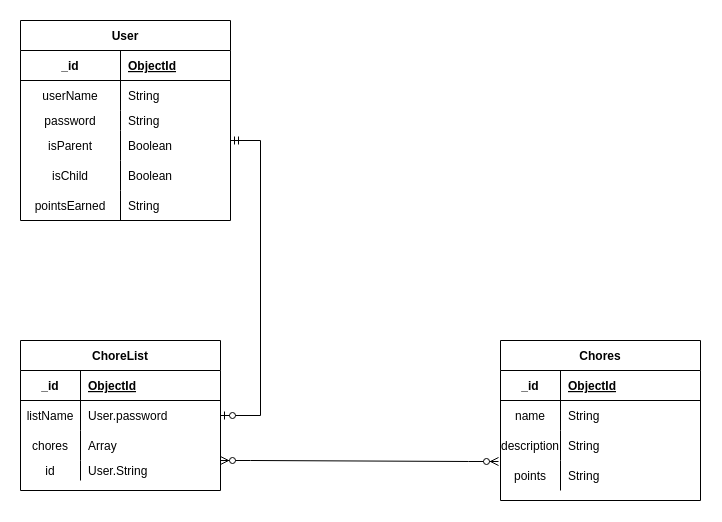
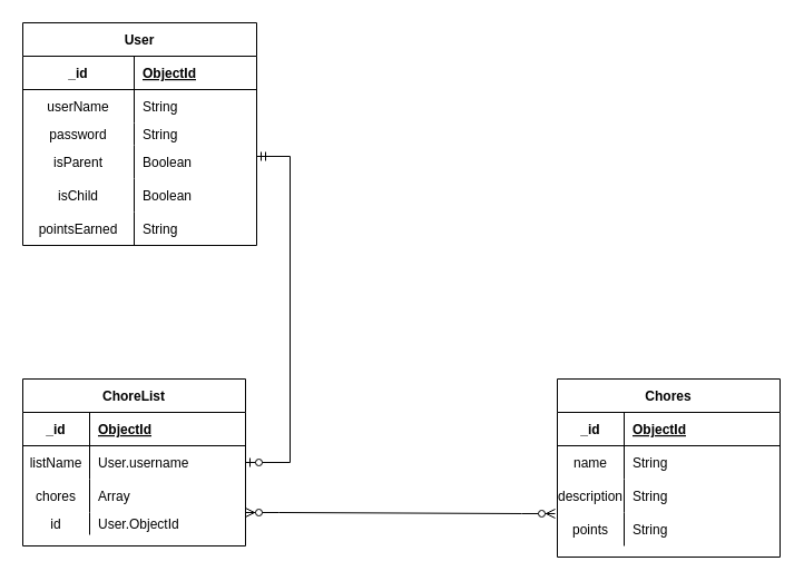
  <mxCell id="0" />
  <mxCell id="1" parent="0" />
  <mxCell id="2" value="User" style="shape=table;startSize=30;container=1;collapsible=1;childLayout=tableLayout;fixedRows=1;rowLines=0;fontStyle=1;align=center;resizeLast=1;" vertex="1" parent="1"><mxGeometry x="20" y="20" width="210" height="200" as="geometry"><mxRectangle x="80" y="-720" width="60" height="30" as="alternateBounds" /></mxGeometry></mxCell>
  <mxCell id="3" value="" style="shape=tableRow;horizontal=0;startSize=0;swimlaneHead=0;swimlaneBody=0;fillColor=none;collapsible=0;dropTarget=0;points=[[0,0.5],[1,0.5]];portConstraint=eastwest;top=0;left=0;right=0;bottom=1;" vertex="1" parent="2"><mxGeometry y="30" width="210" height="30" as="geometry" /></mxCell>
  <mxCell id="4" value="_id" style="shape=partialRectangle;connectable=0;fillColor=none;top=0;left=0;bottom=0;right=0;fontStyle=1;overflow=hidden;" vertex="1" parent="3"><mxGeometry width="100" height="30" as="geometry"><mxRectangle width="100" height="30" as="alternateBounds" /></mxGeometry></mxCell>
  <mxCell id="5" value="ObjectId" style="shape=partialRectangle;connectable=0;fillColor=none;top=0;left=0;bottom=0;right=0;align=left;spacingLeft=6;fontStyle=5;overflow=hidden;" vertex="1" parent="3"><mxGeometry x="100" width="110" height="30" as="geometry"><mxRectangle width="110" height="30" as="alternateBounds" /></mxGeometry></mxCell>
  <mxCell id="6" value="" style="shape=tableRow;horizontal=0;startSize=0;swimlaneHead=0;swimlaneBody=0;fillColor=none;collapsible=0;dropTarget=0;points=[[0,0.5],[1,0.5]];portConstraint=eastwest;top=0;left=0;right=0;bottom=0;" vertex="1" parent="2"><mxGeometry y="60" width="210" height="30" as="geometry" /></mxCell>
  <mxCell id="7" value="userName" style="shape=partialRectangle;connectable=0;fillColor=none;top=0;left=0;bottom=0;right=0;editable=1;overflow=hidden;" vertex="1" parent="6"><mxGeometry width="100" height="30" as="geometry"><mxRectangle width="100" height="30" as="alternateBounds" /></mxGeometry></mxCell>
  <mxCell id="8" value="String" style="shape=partialRectangle;connectable=0;fillColor=none;top=0;left=0;bottom=0;right=0;align=left;spacingLeft=6;overflow=hidden;" vertex="1" parent="6"><mxGeometry x="100" width="110" height="30" as="geometry"><mxRectangle width="110" height="30" as="alternateBounds" /></mxGeometry></mxCell>
  <mxCell id="9" value="" style="shape=tableRow;horizontal=0;startSize=0;swimlaneHead=0;swimlaneBody=0;fillColor=none;collapsible=0;dropTarget=0;points=[[0,0.5],[1,0.5]];portConstraint=eastwest;top=0;left=0;right=0;bottom=0;" vertex="1" parent="2"><mxGeometry y="90" width="210" height="20" as="geometry" /></mxCell>
  <mxCell id="10" value="password" style="shape=partialRectangle;connectable=0;fillColor=none;top=0;left=0;bottom=0;right=0;editable=1;overflow=hidden;" vertex="1" parent="9"><mxGeometry width="100" height="20" as="geometry"><mxRectangle width="100" height="20" as="alternateBounds" /></mxGeometry></mxCell>
  <mxCell id="11" value="String" style="shape=partialRectangle;connectable=0;fillColor=none;top=0;left=0;bottom=0;right=0;align=left;spacingLeft=6;overflow=hidden;" vertex="1" parent="9"><mxGeometry x="100" width="110" height="20" as="geometry"><mxRectangle width="110" height="20" as="alternateBounds" /></mxGeometry></mxCell>
  <mxCell id="12" style="shape=tableRow;horizontal=0;startSize=0;swimlaneHead=0;swimlaneBody=0;fillColor=none;collapsible=0;dropTarget=0;points=[[0,0.5],[1,0.5]];portConstraint=eastwest;top=0;left=0;right=0;bottom=0;" vertex="1" parent="2"><mxGeometry y="110" width="210" height="30" as="geometry" /></mxCell>
  <mxCell id="13" value="isParent" style="shape=partialRectangle;connectable=0;fillColor=none;top=0;left=0;bottom=0;right=0;editable=1;overflow=hidden;" vertex="1" parent="12"><mxGeometry width="100" height="30" as="geometry"><mxRectangle width="100" height="30" as="alternateBounds" /></mxGeometry></mxCell>
  <mxCell id="14" value="Boolean" style="shape=partialRectangle;connectable=0;fillColor=none;top=0;left=0;bottom=0;right=0;align=left;spacingLeft=6;overflow=hidden;" vertex="1" parent="12"><mxGeometry x="100" width="110" height="30" as="geometry"><mxRectangle width="110" height="30" as="alternateBounds" /></mxGeometry></mxCell>
  <mxCell id="15" style="shape=tableRow;horizontal=0;startSize=0;swimlaneHead=0;swimlaneBody=0;fillColor=none;collapsible=0;dropTarget=0;points=[[0,0.5],[1,0.5]];portConstraint=eastwest;top=0;left=0;right=0;bottom=0;" vertex="1" parent="2"><mxGeometry y="140" width="210" height="30" as="geometry" /></mxCell>
  <mxCell id="16" value="isChild" style="shape=partialRectangle;connectable=0;fillColor=none;top=0;left=0;bottom=0;right=0;editable=1;overflow=hidden;" vertex="1" parent="15"><mxGeometry width="100" height="30" as="geometry"><mxRectangle width="100" height="30" as="alternateBounds" /></mxGeometry></mxCell>
  <mxCell id="17" value="Boolean" style="shape=partialRectangle;connectable=0;fillColor=none;top=0;left=0;bottom=0;right=0;align=left;spacingLeft=6;overflow=hidden;" vertex="1" parent="15"><mxGeometry x="100" width="110" height="30" as="geometry"><mxRectangle width="110" height="30" as="alternateBounds" /></mxGeometry></mxCell>
  <mxCell id="18" style="shape=tableRow;horizontal=0;startSize=0;swimlaneHead=0;swimlaneBody=0;fillColor=none;collapsible=0;dropTarget=0;points=[[0,0.5],[1,0.5]];portConstraint=eastwest;top=0;left=0;right=0;bottom=0;" vertex="1" parent="2"><mxGeometry y="170" width="210" height="30" as="geometry" /></mxCell>
  <mxCell id="19" value="pointsEarned" style="shape=partialRectangle;connectable=0;fillColor=none;top=0;left=0;bottom=0;right=0;editable=1;overflow=hidden;" vertex="1" parent="18"><mxGeometry width="100" height="30" as="geometry"><mxRectangle width="100" height="30" as="alternateBounds" /></mxGeometry></mxCell>
  <mxCell id="20" value="String" style="shape=partialRectangle;connectable=0;fillColor=none;top=0;left=0;bottom=0;right=0;align=left;spacingLeft=6;overflow=hidden;" vertex="1" parent="18"><mxGeometry x="100" width="110" height="30" as="geometry"><mxRectangle width="110" height="30" as="alternateBounds" /></mxGeometry></mxCell>
  <mxCell id="21" value="Chores" style="shape=table;startSize=30;container=1;collapsible=1;childLayout=tableLayout;fixedRows=1;rowLines=0;fontStyle=1;align=center;resizeLast=1;" vertex="1" parent="1"><mxGeometry x="500" y="340" width="200" height="160" as="geometry" /></mxCell>
  <mxCell id="22" value="" style="shape=tableRow;horizontal=0;startSize=0;swimlaneHead=0;swimlaneBody=0;fillColor=none;collapsible=0;dropTarget=0;points=[[0,0.5],[1,0.5]];portConstraint=eastwest;top=0;left=0;right=0;bottom=1;" vertex="1" parent="21"><mxGeometry y="30" width="200" height="30" as="geometry" /></mxCell>
  <mxCell id="23" value="_id" style="shape=partialRectangle;connectable=0;fillColor=none;top=0;left=0;bottom=0;right=0;fontStyle=1;overflow=hidden;" vertex="1" parent="22"><mxGeometry width="60" height="30" as="geometry"><mxRectangle width="60" height="30" as="alternateBounds" /></mxGeometry></mxCell>
  <mxCell id="24" value="ObjectId" style="shape=partialRectangle;connectable=0;fillColor=none;top=0;left=0;bottom=0;right=0;align=left;spacingLeft=6;fontStyle=5;overflow=hidden;" vertex="1" parent="22"><mxGeometry x="60" width="140" height="30" as="geometry"><mxRectangle width="140" height="30" as="alternateBounds" /></mxGeometry></mxCell>
  <mxCell id="25" value="" style="shape=tableRow;horizontal=0;startSize=0;swimlaneHead=0;swimlaneBody=0;fillColor=none;collapsible=0;dropTarget=0;points=[[0,0.5],[1,0.5]];portConstraint=eastwest;top=0;left=0;right=0;bottom=0;" vertex="1" parent="21"><mxGeometry y="60" width="200" height="30" as="geometry" /></mxCell>
  <mxCell id="26" value="name" style="shape=partialRectangle;connectable=0;fillColor=none;top=0;left=0;bottom=0;right=0;editable=1;overflow=hidden;" vertex="1" parent="25"><mxGeometry width="60" height="30" as="geometry"><mxRectangle width="60" height="30" as="alternateBounds" /></mxGeometry></mxCell>
  <mxCell id="27" value="String" style="shape=partialRectangle;connectable=0;fillColor=none;top=0;left=0;bottom=0;right=0;align=left;spacingLeft=6;overflow=hidden;" vertex="1" parent="25"><mxGeometry x="60" width="140" height="30" as="geometry"><mxRectangle width="140" height="30" as="alternateBounds" /></mxGeometry></mxCell>
  <mxCell id="28" value="" style="shape=tableRow;horizontal=0;startSize=0;swimlaneHead=0;swimlaneBody=0;fillColor=none;collapsible=0;dropTarget=0;points=[[0,0.5],[1,0.5]];portConstraint=eastwest;top=0;left=0;right=0;bottom=0;" vertex="1" parent="21"><mxGeometry y="90" width="200" height="30" as="geometry" /></mxCell>
  <mxCell id="29" value="description" style="shape=partialRectangle;connectable=0;fillColor=none;top=0;left=0;bottom=0;right=0;editable=1;overflow=hidden;" vertex="1" parent="28"><mxGeometry width="60" height="30" as="geometry"><mxRectangle width="60" height="30" as="alternateBounds" /></mxGeometry></mxCell>
  <mxCell id="30" value="String" style="shape=partialRectangle;connectable=0;fillColor=none;top=0;left=0;bottom=0;right=0;align=left;spacingLeft=6;overflow=hidden;" vertex="1" parent="28"><mxGeometry x="60" width="140" height="30" as="geometry"><mxRectangle width="140" height="30" as="alternateBounds" /></mxGeometry></mxCell>
  <mxCell id="31" value="" style="shape=tableRow;horizontal=0;startSize=0;swimlaneHead=0;swimlaneBody=0;fillColor=none;collapsible=0;dropTarget=0;points=[[0,0.5],[1,0.5]];portConstraint=eastwest;top=0;left=0;right=0;bottom=0;" vertex="1" parent="21"><mxGeometry y="120" width="200" height="30" as="geometry" /></mxCell>
  <mxCell id="32" value="points" style="shape=partialRectangle;connectable=0;fillColor=none;top=0;left=0;bottom=0;right=0;editable=1;overflow=hidden;" vertex="1" parent="31"><mxGeometry width="60" height="30" as="geometry"><mxRectangle width="60" height="30" as="alternateBounds" /></mxGeometry></mxCell>
  <mxCell id="33" value="String" style="shape=partialRectangle;connectable=0;fillColor=none;top=0;left=0;bottom=0;right=0;align=left;spacingLeft=6;overflow=hidden;" vertex="1" parent="31"><mxGeometry x="60" width="140" height="30" as="geometry"><mxRectangle width="140" height="30" as="alternateBounds" /></mxGeometry></mxCell>
  <mxCell id="34" value="ChoreList" style="shape=table;startSize=30;container=1;collapsible=1;childLayout=tableLayout;fixedRows=1;rowLines=0;fontStyle=1;align=center;resizeLast=1;" vertex="1" parent="1"><mxGeometry x="20" y="340" width="200" height="150" as="geometry" /></mxCell>
  <mxCell id="35" value="" style="shape=tableRow;horizontal=0;startSize=0;swimlaneHead=0;swimlaneBody=0;fillColor=none;collapsible=0;dropTarget=0;points=[[0,0.5],[1,0.5]];portConstraint=eastwest;top=0;left=0;right=0;bottom=1;" vertex="1" parent="34"><mxGeometry y="30" width="200" height="30" as="geometry" /></mxCell>
  <mxCell id="36" value="_id" style="shape=partialRectangle;connectable=0;fillColor=none;top=0;left=0;bottom=0;right=0;fontStyle=1;overflow=hidden;" vertex="1" parent="35"><mxGeometry width="60" height="30" as="geometry"><mxRectangle width="60" height="30" as="alternateBounds" /></mxGeometry></mxCell>
  <mxCell id="37" value="ObjectId" style="shape=partialRectangle;connectable=0;fillColor=none;top=0;left=0;bottom=0;right=0;align=left;spacingLeft=6;fontStyle=5;overflow=hidden;" vertex="1" parent="35"><mxGeometry x="60" width="140" height="30" as="geometry"><mxRectangle width="140" height="30" as="alternateBounds" /></mxGeometry></mxCell>
  <mxCell id="38" value="" style="shape=tableRow;horizontal=0;startSize=0;swimlaneHead=0;swimlaneBody=0;fillColor=none;collapsible=0;dropTarget=0;points=[[0,0.5],[1,0.5]];portConstraint=eastwest;top=0;left=0;right=0;bottom=0;" vertex="1" parent="34"><mxGeometry y="60" width="200" height="30" as="geometry" /></mxCell>
  <mxCell id="39" value="listName" style="shape=partialRectangle;connectable=0;fillColor=none;top=0;left=0;bottom=0;right=0;editable=1;overflow=hidden;" vertex="1" parent="38"><mxGeometry width="60" height="30" as="geometry"><mxRectangle width="60" height="30" as="alternateBounds" /></mxGeometry></mxCell>
- <mxCell id="40" value="User.password" style="shape=partialRectangle;connectable=0;fillColor=none;top=0;left=0;bottom=0;right=0;align=left;spacingLeft=6;overflow=hidden;" vertex="1" parent="38"><mxGeometry x="60" width="140" height="30" as="geometry"><mxRectangle width="140" height="30" as="alternateBounds" /></mxGeometry></mxCell>
+ <mxCell id="40" value="User.username" style="shape=partialRectangle;connectable=0;fillColor=none;top=0;left=0;bottom=0;right=0;align=left;spacingLeft=6;overflow=hidden;" vertex="1" parent="38"><mxGeometry x="60" width="140" height="30" as="geometry"><mxRectangle width="140" height="30" as="alternateBounds" /></mxGeometry></mxCell>
  <mxCell id="41" value="" style="shape=tableRow;horizontal=0;startSize=0;swimlaneHead=0;swimlaneBody=0;fillColor=none;collapsible=0;dropTarget=0;points=[[0,0.5],[1,0.5]];portConstraint=eastwest;top=0;left=0;right=0;bottom=0;" vertex="1" parent="34"><mxGeometry y="90" width="200" height="30" as="geometry" /></mxCell>
  <mxCell id="42" value="chores" style="shape=partialRectangle;connectable=0;fillColor=none;top=0;left=0;bottom=0;right=0;editable=1;overflow=hidden;" vertex="1" parent="41"><mxGeometry width="60" height="30" as="geometry"><mxRectangle width="60" height="30" as="alternateBounds" /></mxGeometry></mxCell>
  <mxCell id="43" value="Array" style="shape=partialRectangle;connectable=0;fillColor=none;top=0;left=0;bottom=0;right=0;align=left;spacingLeft=6;overflow=hidden;" vertex="1" parent="41"><mxGeometry x="60" width="140" height="30" as="geometry"><mxRectangle width="140" height="30" as="alternateBounds" /></mxGeometry></mxCell>
  <mxCell id="44" value="" style="shape=tableRow;horizontal=0;startSize=0;swimlaneHead=0;swimlaneBody=0;fillColor=none;collapsible=0;dropTarget=0;points=[[0,0.5],[1,0.5]];portConstraint=eastwest;top=0;left=0;right=0;bottom=0;" vertex="1" parent="34"><mxGeometry y="120" width="200" height="20" as="geometry" /></mxCell>
  <mxCell id="45" value="id" style="shape=partialRectangle;connectable=0;fillColor=none;top=0;left=0;bottom=0;right=0;editable=1;overflow=hidden;" vertex="1" parent="44"><mxGeometry width="60" height="20" as="geometry"><mxRectangle width="60" height="20" as="alternateBounds" /></mxGeometry></mxCell>
- <mxCell id="46" value="User.String" style="shape=partialRectangle;connectable=0;fillColor=none;top=0;left=0;bottom=0;right=0;align=left;spacingLeft=6;overflow=hidden;" vertex="1" parent="44"><mxGeometry x="60" width="140" height="20" as="geometry"><mxRectangle width="140" height="20" as="alternateBounds" /></mxGeometry></mxCell>
+ <mxCell id="46" value="User.ObjectId" style="shape=partialRectangle;connectable=0;fillColor=none;top=0;left=0;bottom=0;right=0;align=left;spacingLeft=6;overflow=hidden;" vertex="1" parent="44"><mxGeometry x="60" width="140" height="20" as="geometry"><mxRectangle width="140" height="20" as="alternateBounds" /></mxGeometry></mxCell>
  <mxCell id="47" value="" style="edgeStyle=entityRelationEdgeStyle;fontSize=12;html=1;endArrow=ERzeroToOne;startArrow=ERmandOne;rounded=0;entryX=1;entryY=0.5;entryDx=0;entryDy=0;" edge="1" parent="1" target="38"><mxGeometry width="100" height="100" relative="1" as="geometry"><mxPoint x="230" y="140" as="sourcePoint" /><mxPoint x="350" y="140" as="targetPoint" /></mxGeometry></mxCell>
  <mxCell id="48" value="" style="edgeStyle=entityRelationEdgeStyle;fontSize=12;html=1;endArrow=ERzeroToMany;endFill=1;startArrow=ERzeroToMany;rounded=0;exitX=1;exitY=0;exitDx=0;exitDy=0;exitPerimeter=0;entryX=-0.01;entryY=0.033;entryDx=0;entryDy=0;entryPerimeter=0;" edge="1" parent="1" source="44" target="31"><mxGeometry width="100" height="100" relative="1" as="geometry"><mxPoint x="310" y="500" as="sourcePoint" /><mxPoint x="490" y="460" as="targetPoint" /></mxGeometry></mxCell>
